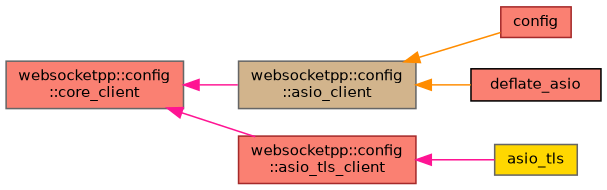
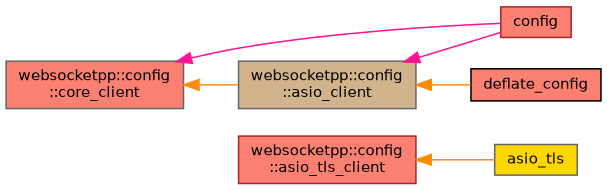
  digraph {
    rankdir=LR
    node [color=gray40 fillcolor=salmon fontname=Helvetica fontsize=10 shape=record style=filled]
    edge [color=deeppink dir=back fontname=Helvetica fontsize=10 labelfontname=Helvetica labelfontsize=10 style=solid]
    n1 [fontcolor=black height=0.2 label="websocketpp::config\l::core_client" width=0.4]
    n2 [fillcolor=tan height=0.2 label="websocketpp::config\l::asio_client" width=0.4]
    n3 [color=brown height=0.2 label="websocketpp::config\l::asio_tls_client" width=0.4]
    n4 [color=brown height=0.2 label=config width=0.4]
-   n5 [color=black height=0.2 label=deflate_asio width=0.4]
+   n5 [color=black height=0.2 label=deflate_config width=0.4]
    n6 [fillcolor=gold height=0.2 label=asio_tls width=0.4]
-   n1 -> n2
-   n1 -> n3
-   n2 -> n4 [color=darkorange]
+   n1 -> n2 [color=darkorange]
+   n1 -> n4
+   n2 -> n4
    n2 -> n5 [color=darkorange]
-   n3 -> n6
+   n3 -> n6 [color=darkorange]
  }
